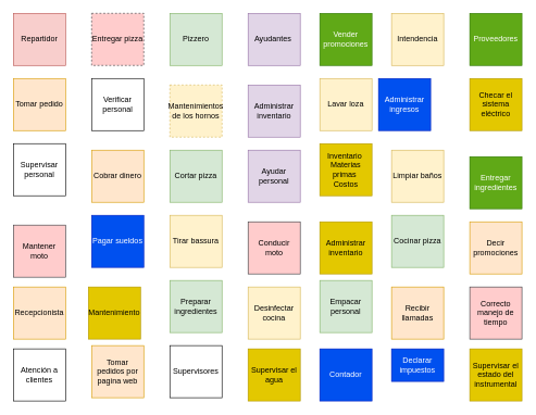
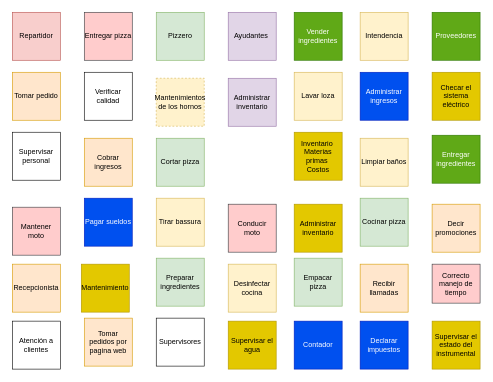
  <mxCell id="0" />
  <mxCell id="1" parent="0" />
  <mxCell id="2" value="Repartidor" style="whiteSpace=wrap;html=1;aspect=fixed;fillColor=#f8cecc;strokeColor=#b85450;" vertex="1" parent="1"><mxGeometry x="20" y="20" width="80" height="80" as="geometry" /></mxCell>
  <mxCell id="3" value="Recepcionista" style="whiteSpace=wrap;html=1;aspect=fixed;fillColor=#ffe6cc;strokeColor=#d79b00;" vertex="1" parent="1"><mxGeometry x="20" y="440" width="80" height="80" as="geometry" /></mxCell>
  <mxCell id="4" value="Pizzero" style="whiteSpace=wrap;html=1;aspect=fixed;fillColor=#d5e8d4;strokeColor=#82b366;" vertex="1" parent="1"><mxGeometry x="260" y="20" width="80" height="80" as="geometry" /></mxCell>
  <mxCell id="5" value="Ayudantes&amp;nbsp;" style="whiteSpace=wrap;html=1;aspect=fixed;fillColor=#e1d5e7;strokeColor=#9673a6;" vertex="1" parent="1"><mxGeometry x="380" y="20" width="80" height="80" as="geometry" /></mxCell>
  <mxCell id="6" value="Supervisores" style="whiteSpace=wrap;html=1;aspect=fixed;" vertex="1" parent="1"><mxGeometry x="260" y="530" width="80" height="80" as="geometry" /></mxCell>
  <mxCell id="7" value="Intendencia" style="whiteSpace=wrap;html=1;aspect=fixed;fillColor=#fff2cc;strokeColor=#d6b656;" vertex="1" parent="1"><mxGeometry x="600" y="20" width="80" height="80" as="geometry" /></mxCell>
  <mxCell id="8" value="Proveedores" style="whiteSpace=wrap;html=1;aspect=fixed;fillColor=#60a917;fontColor=#ffffff;strokeColor=#2D7600;" vertex="1" parent="1"><mxGeometry x="720" y="20" width="80" height="80" as="geometry" /></mxCell>
  <mxCell id="9" value="Contador" style="whiteSpace=wrap;html=1;aspect=fixed;fillColor=#0050ef;fontColor=#ffffff;strokeColor=#001DBC;" vertex="1" parent="1"><mxGeometry x="490" y="535" width="80" height="80" as="geometry" /></mxCell>
  <mxCell id="10" value="Mantenimiento" style="whiteSpace=wrap;html=1;aspect=fixed;fillColor=#e3c800;fontColor=#000000;strokeColor=#B09500;" vertex="1" parent="1"><mxGeometry x="135" y="440" width="80" height="80" as="geometry" /></mxCell>
- <mxCell id="11" value="Entregar pizza" style="whiteSpace=wrap;html=1;aspect=fixed;fillColor=#ffcccc;strokeColor=#36393d;dashed=1;" vertex="1" parent="1"><mxGeometry x="140" y="20" width="80" height="80" as="geometry" /></mxCell>
+ <mxCell id="11" value="Entregar pizza" style="whiteSpace=wrap;html=1;aspect=fixed;fillColor=#ffcccc;strokeColor=#36393d;" vertex="1" parent="1"><mxGeometry x="140" y="20" width="80" height="80" as="geometry" /></mxCell>
  <mxCell id="12" value="Tomar pedido" style="whiteSpace=wrap;html=1;aspect=fixed;fillColor=#ffe6cc;strokeColor=#d79b00;" vertex="1" parent="1"><mxGeometry x="20" y="120" width="80" height="80" as="geometry" /></mxCell>
- <mxCell id="13" value="Cobrar dinero" style="whiteSpace=wrap;html=1;aspect=fixed;fillColor=#ffe6cc;strokeColor=#d79b00;" vertex="1" parent="1"><mxGeometry x="140" y="230" width="80" height="80" as="geometry" /></mxCell>
+ <mxCell id="13" value="Cobrar ingresos" style="whiteSpace=wrap;html=1;aspect=fixed;fillColor=#ffe6cc;strokeColor=#d79b00;" vertex="1" parent="1"><mxGeometry x="140" y="230" width="80" height="80" as="geometry" /></mxCell>
  <mxCell id="14" value="Decir promociones" style="whiteSpace=wrap;html=1;aspect=fixed;fillColor=#ffe6cc;strokeColor=#d79b00;" vertex="1" parent="1"><mxGeometry x="720" y="340" width="80" height="80" as="geometry" /></mxCell>
  <mxCell id="15" value="Recibir llamadas" style="whiteSpace=wrap;html=1;aspect=fixed;fillColor=#ffe6cc;strokeColor=#d79b00;" vertex="1" parent="1"><mxGeometry x="600" y="440" width="80" height="80" as="geometry" /></mxCell>
  <mxCell id="16" value="Cocinar pizza" style="whiteSpace=wrap;html=1;aspect=fixed;fillColor=#d5e8d4;strokeColor=#82b366;" vertex="1" parent="1"><mxGeometry x="600" y="330" width="80" height="80" as="geometry" /></mxCell>
- <mxCell id="17" value="Verificar personal" style="whiteSpace=wrap;html=1;aspect=fixed;" vertex="1" parent="1"><mxGeometry x="140" y="120" width="80" height="80" as="geometry" /></mxCell>
+ <mxCell id="17" value="Verificar calidad" style="whiteSpace=wrap;html=1;aspect=fixed;" vertex="1" parent="1"><mxGeometry x="140" y="120" width="80" height="80" as="geometry" /></mxCell>
  <mxCell id="18" value="Lavar loza" style="whiteSpace=wrap;html=1;aspect=fixed;fillColor=#fff2cc;strokeColor=#d6b656;" vertex="1" parent="1"><mxGeometry x="490" y="120" width="80" height="80" as="geometry" /></mxCell>
- <mxCell id="19" value="Administrar ingresos" style="whiteSpace=wrap;html=1;aspect=fixed;fillColor=#0050ef;fontColor=#ffffff;strokeColor=#001DBC;" vertex="1" parent="1"><mxGeometry x="580" y="120" width="80" height="80" as="geometry" /></mxCell>
- <mxCell id="20" value="Declarar impuestos" style="whiteSpace=wrap;html=1;aspect=fixed;fillColor=#0050ef;fontColor=#ffffff;strokeColor=#001DBC;" vertex="1" parent="1"><mxGeometry x="600" y="535" width="80" height="50" as="geometry" /></mxCell>
+ <mxCell id="19" value="Administrar ingresos" style="whiteSpace=wrap;html=1;aspect=fixed;fillColor=#0050ef;fontColor=#ffffff;strokeColor=#001DBC;" vertex="1" parent="1"><mxGeometry x="600" y="120" width="80" height="80" as="geometry" /></mxCell>
+ <mxCell id="20" value="Declarar impuestos" style="whiteSpace=wrap;html=1;aspect=fixed;fillColor=#0050ef;fontColor=#ffffff;strokeColor=#001DBC;" vertex="1" parent="1"><mxGeometry x="600" y="535" width="80" height="80" as="geometry" /></mxCell>
  <mxCell id="21" value="Pagar sueldos" style="whiteSpace=wrap;html=1;aspect=fixed;fillColor=#0050ef;fontColor=#ffffff;strokeColor=#001DBC;" vertex="1" parent="1"><mxGeometry x="140" y="330" width="80" height="80" as="geometry" /></mxCell>
  <mxCell id="22" value="Atención a clientes" style="whiteSpace=wrap;html=1;aspect=fixed;" vertex="1" parent="1"><mxGeometry x="20" y="535" width="80" height="80" as="geometry" /></mxCell>
  <mxCell id="23" value="Limpiar baños" style="whiteSpace=wrap;html=1;aspect=fixed;fillColor=#fff2cc;strokeColor=#d6b656;" vertex="1" parent="1"><mxGeometry x="600" y="230" width="80" height="80" as="geometry" /></mxCell>
  <mxCell id="24" value="Desinfectar cocina" style="whiteSpace=wrap;html=1;aspect=fixed;fillColor=#fff2cc;strokeColor=#d6b656;" vertex="1" parent="1"><mxGeometry x="380" y="440" width="80" height="80" as="geometry" /></mxCell>
  <mxCell id="25" value="Mantenimientos de los hornos" style="whiteSpace=wrap;html=1;aspect=fixed;fillColor=#fff2cc;strokeColor=#d6b656;dashed=1;" vertex="1" parent="1"><mxGeometry x="260" y="130" width="80" height="80" as="geometry" /></mxCell>
  <mxCell id="26" value="Tirar bassura" style="whiteSpace=wrap;html=1;aspect=fixed;fillColor=#fff2cc;strokeColor=#d6b656;" vertex="1" parent="1"><mxGeometry x="260" y="330" width="80" height="80" as="geometry" /></mxCell>
  <mxCell id="27" value="Supervisar personal" style="whiteSpace=wrap;html=1;aspect=fixed;" vertex="1" parent="1"><mxGeometry x="20" y="220" width="80" height="80" as="geometry" /></mxCell>
  <mxCell id="28" value="Cortar pizza" style="whiteSpace=wrap;html=1;aspect=fixed;fillColor=#d5e8d4;strokeColor=#82b366;" vertex="1" parent="1"><mxGeometry x="260" y="230" width="80" height="80" as="geometry" /></mxCell>
- <mxCell id="29" value="Empacar personal" style="whiteSpace=wrap;html=1;aspect=fixed;fillColor=#d5e8d4;strokeColor=#82b366;" vertex="1" parent="1"><mxGeometry x="490" y="430" width="80" height="80" as="geometry" /></mxCell>
+ <mxCell id="29" value="Empacar pizza" style="whiteSpace=wrap;html=1;aspect=fixed;fillColor=#d5e8d4;strokeColor=#82b366;" vertex="1" parent="1"><mxGeometry x="490" y="430" width="80" height="80" as="geometry" /></mxCell>
  <mxCell id="30" value="Preparar ingredientes" style="whiteSpace=wrap;html=1;aspect=fixed;fillColor=#d5e8d4;strokeColor=#82b366;" vertex="1" parent="1"><mxGeometry x="260" y="430" width="80" height="80" as="geometry" /></mxCell>
  <mxCell id="31" value="Conducir moto" style="whiteSpace=wrap;html=1;aspect=fixed;fillColor=#ffcccc;strokeColor=#36393d;" vertex="1" parent="1"><mxGeometry x="380" y="340" width="80" height="80" as="geometry" /></mxCell>
- <mxCell id="32" value="Vender promociones" style="whiteSpace=wrap;html=1;aspect=fixed;fillColor=#60a917;fontColor=#ffffff;strokeColor=#2D7600;" vertex="1" parent="1"><mxGeometry x="490" y="20" width="80" height="80" as="geometry" /></mxCell>
- <mxCell id="33" value="Entregar ingredientes" style="whiteSpace=wrap;html=1;aspect=fixed;fillColor=#60a917;fontColor=#ffffff;strokeColor=#2D7600;" vertex="1" parent="1"><mxGeometry x="720" y="240" width="80" height="80" as="geometry" /></mxCell>
+ <mxCell id="32" value="Vender ingredientes" style="whiteSpace=wrap;html=1;aspect=fixed;fillColor=#60a917;fontColor=#ffffff;strokeColor=#2D7600;" vertex="1" parent="1"><mxGeometry x="490" y="20" width="80" height="80" as="geometry" /></mxCell>
+ <mxCell id="33" value="Entregar ingredientes" style="whiteSpace=wrap;html=1;aspect=fixed;fillColor=#60a917;fontColor=#ffffff;strokeColor=#2D7600;" vertex="1" parent="1"><mxGeometry x="720" y="225" width="80" height="80" as="geometry" /></mxCell>
  <mxCell id="34" value="Administrar inventario" style="whiteSpace=wrap;html=1;aspect=fixed;fillColor=#e1d5e7;strokeColor=#9673a6;" vertex="1" parent="1"><mxGeometry x="380" y="130" width="80" height="80" as="geometry" /></mxCell>
  <mxCell id="35" value="Checar el sistema eléctrico" style="whiteSpace=wrap;html=1;aspect=fixed;fillColor=#e3c800;fontColor=#000000;strokeColor=#B09500;" vertex="1" parent="1"><mxGeometry x="720" y="120" width="80" height="80" as="geometry" /></mxCell>
  <mxCell id="36" value="Supervisar el agua" style="whiteSpace=wrap;html=1;aspect=fixed;fillColor=#e3c800;fontColor=#000000;strokeColor=#B09500;" vertex="1" parent="1"><mxGeometry x="380" y="535" width="80" height="80" as="geometry" /></mxCell>
  <mxCell id="37" value="Administrar inventario" style="whiteSpace=wrap;html=1;aspect=fixed;fillColor=#e3c800;fontColor=#000000;strokeColor=#B09500;" vertex="1" parent="1"><mxGeometry x="490" y="340" width="80" height="80" as="geometry" /></mxCell>
  <mxCell id="38" value="Mantener moto" style="whiteSpace=wrap;html=1;aspect=fixed;fillColor=#ffcccc;strokeColor=#36393d;" vertex="1" parent="1"><mxGeometry x="20" y="345" width="80" height="80" as="geometry" /></mxCell>
- <mxCell id="39" value="Ayudar personal" style="whiteSpace=wrap;html=1;aspect=fixed;fillColor=#e1d5e7;strokeColor=#9673a6;" vertex="1" parent="1"><mxGeometry x="380" y="230" width="80" height="80" as="geometry" /></mxCell>
  <mxCell id="40" value="Inventario&amp;nbsp;&lt;br&gt;Materias primas&amp;nbsp;&lt;br&gt;Costos" style="whiteSpace=wrap;html=1;aspect=fixed;fillColor=#e3c800;fontColor=#000000;strokeColor=#B09500;" vertex="1" parent="1"><mxGeometry x="490" y="220" width="80" height="80" as="geometry" /></mxCell>
  <mxCell id="41" value="Tomar pedidos por pagina web" style="whiteSpace=wrap;html=1;aspect=fixed;fillColor=#ffe6cc;strokeColor=#d79b00;" vertex="1" parent="1"><mxGeometry x="140" y="530" width="80" height="80" as="geometry" /></mxCell>
- <mxCell id="42" value="Correcto manejo de tiempo" style="whiteSpace=wrap;html=1;aspect=fixed;fillColor=#ffcccc;strokeColor=#36393d;" vertex="1" parent="1"><mxGeometry x="720" y="440" width="80" height="80" as="geometry" /></mxCell>
+ <mxCell id="42" value="Correcto manejo de tiempo" style="whiteSpace=wrap;html=1;aspect=fixed;fillColor=#ffcccc;strokeColor=#36393d;" vertex="1" parent="1"><mxGeometry x="720" y="440" width="80" height="65" as="geometry" /></mxCell>
  <mxCell id="43" value="Supervisar el estado del instrumental" style="whiteSpace=wrap;html=1;aspect=fixed;fillColor=#e3c800;fontColor=#000000;strokeColor=#B09500;" vertex="1" parent="1"><mxGeometry x="720" y="535" width="80" height="80" as="geometry" /></mxCell>
